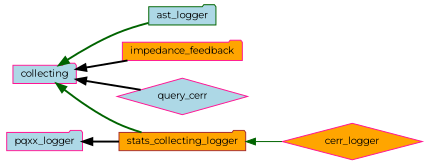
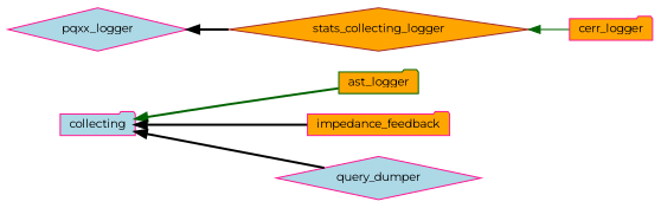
  digraph {
    fontname=Montserrat
    rankdir=LR
    node [color=deeppink fillcolor=lightblue fontname=Montserrat fontsize=10 shape=folder style=filled]
    edge [color=darkgreen dir=back fontname=Montserrat fontsize=10 labelfontname=Helvetica labelfontsize=10 style=bold]
    n1 [height=0.2 label=collecting width=0.4]
-   n2 [color=darkgreen height=0.2 label=ast_logger width=0.4]
+   n2 [color=darkgreen fillcolor=orange height=0.2 label=ast_logger width=0.4]
    n3 [fillcolor=orange height=0.2 label=impedance_feedback width=0.4]
-   n4 [height=0.2 label=query_cerr shape=diamond width=0.4]
-   n5 [color=brown fillcolor=orange height=0.2 label=stats_collecting_logger width=0.4]
-   n6 [fillcolor=orange height=0.2 label=cerr_logger shape=diamond width=0.4]
-   n7 [height=0.2 label=pqxx_logger width=0.4]
+   n4 [height=0.2 label=query_dumper shape=diamond width=0.4]
+   n5 [color=brown fillcolor=orange height=0.2 label=stats_collecting_logger shape=diamond width=0.4]
+   n6 [fillcolor=orange height=0.2 label=cerr_logger width=0.4]
+   n7 [height=0.2 label=pqxx_logger shape=diamond width=0.4]
    n1 -> n2
    n1 -> n3 [color=black]
    n1 -> n4 [color=black]
-   n1 -> n5
    n5 -> n6 [style=solid]
    n7 -> n5 [color=black]
  }
